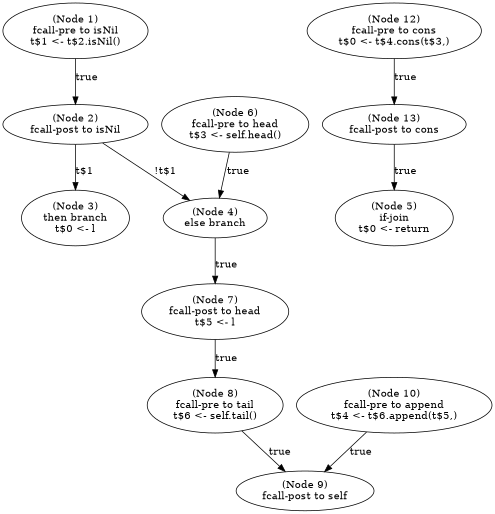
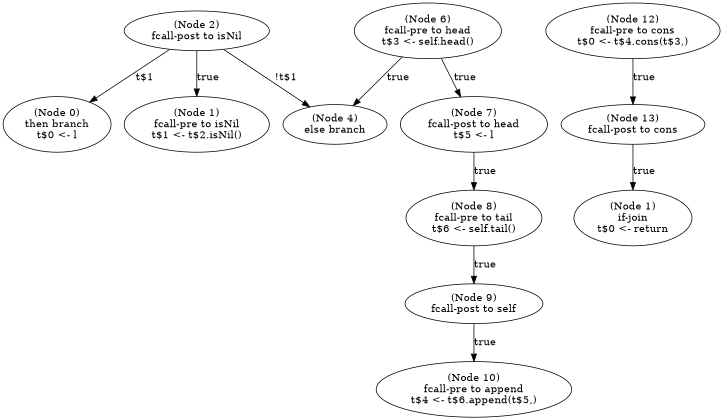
  digraph {
    n1 [label="(Node 1)\nfcall-pre to isNil\nt$1 <- t$2.isNil()\n"]
    n2 [label="(Node 2)\nfcall-post to isNil\n"]
    n3 [label="(Node 4)\nelse branch\n"]
-   n4 [label="(Node 3)\nthen branch\nt$0 <- l\n"]
+   n4 [label="(Node 0)\nthen branch\nt$0 <- l\n"]
    n5 [label="(Node 6)\nfcall-pre to head\nt$3 <- self.head()\n"]
    n6 [label="(Node 7)\nfcall-post to head\nt$5 <- l\n"]
-   n7 [label="(Node 5)\nif-join\nt$0 <- return\n"]
+   n7 [label="(Node 1)\nif-join\nt$0 <- return\n"]
    n8 [label="(Node 8)\nfcall-pre to tail\nt$6 <- self.tail()\n"]
    n9 [label="(Node 9)\nfcall-post to self\n"]
    n10 [label="(Node 10)\nfcall-pre to append\nt$4 <- t$6.append(t$5,)\n"]
    n11 [label="(Node 12)\nfcall-pre to cons\nt$0 <- t$4.cons(t$3,)\n"]
    n12 [label="(Node 13)\nfcall-post to cons\n"]
-   n1 -> n2 [label=true]
+   n2 -> n1 [label=true]
    n2 -> n3 [label="!t$1"]
    n2 -> n4 [label="t$1"]
    n5 -> n3 [label=true]
-   n3 -> n6 [label=true]
+   n5 -> n6 [label=true]
    n6 -> n8 [label=true]
    n8 -> n9 [label=true]
-   n10 -> n9 [label=true]
+   n9 -> n10 [label=true]
    n11 -> n12 [label=true]
    n12 -> n7 [label=true]
  }
